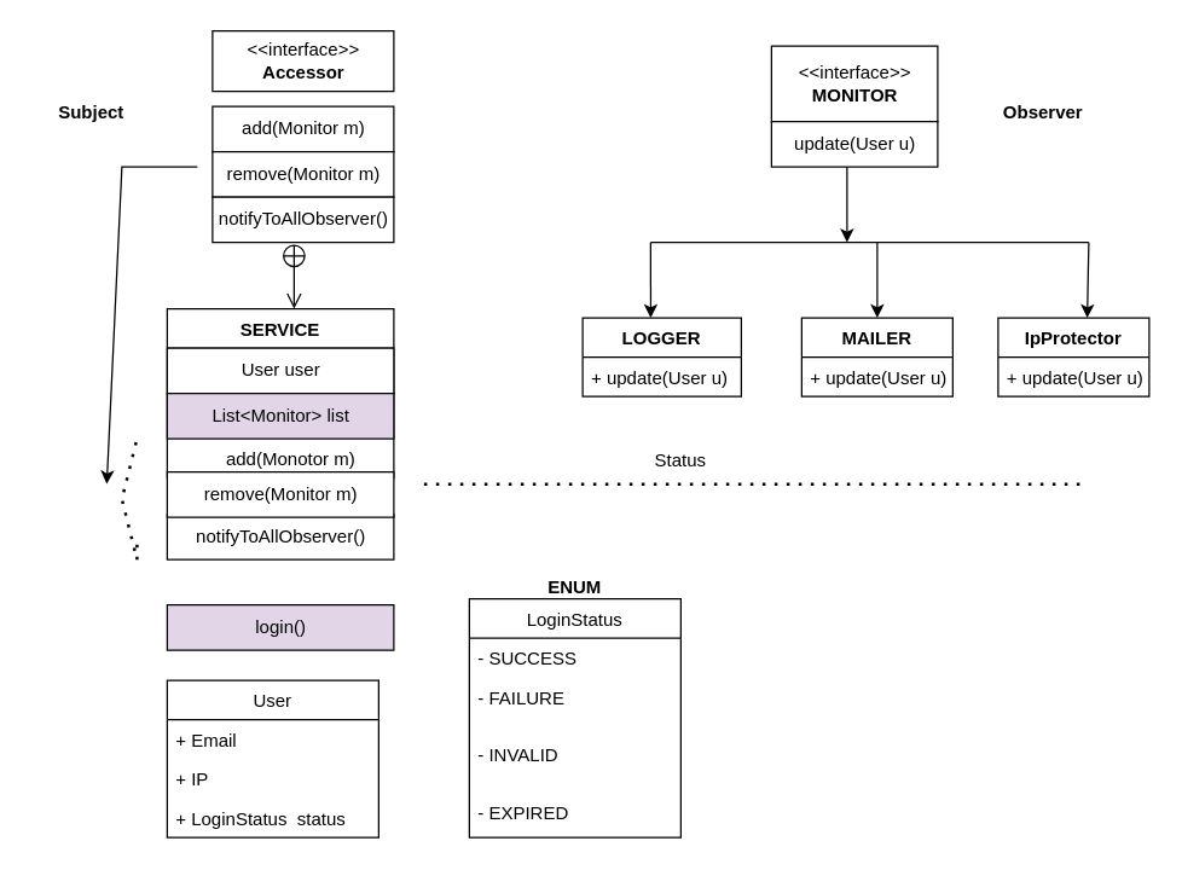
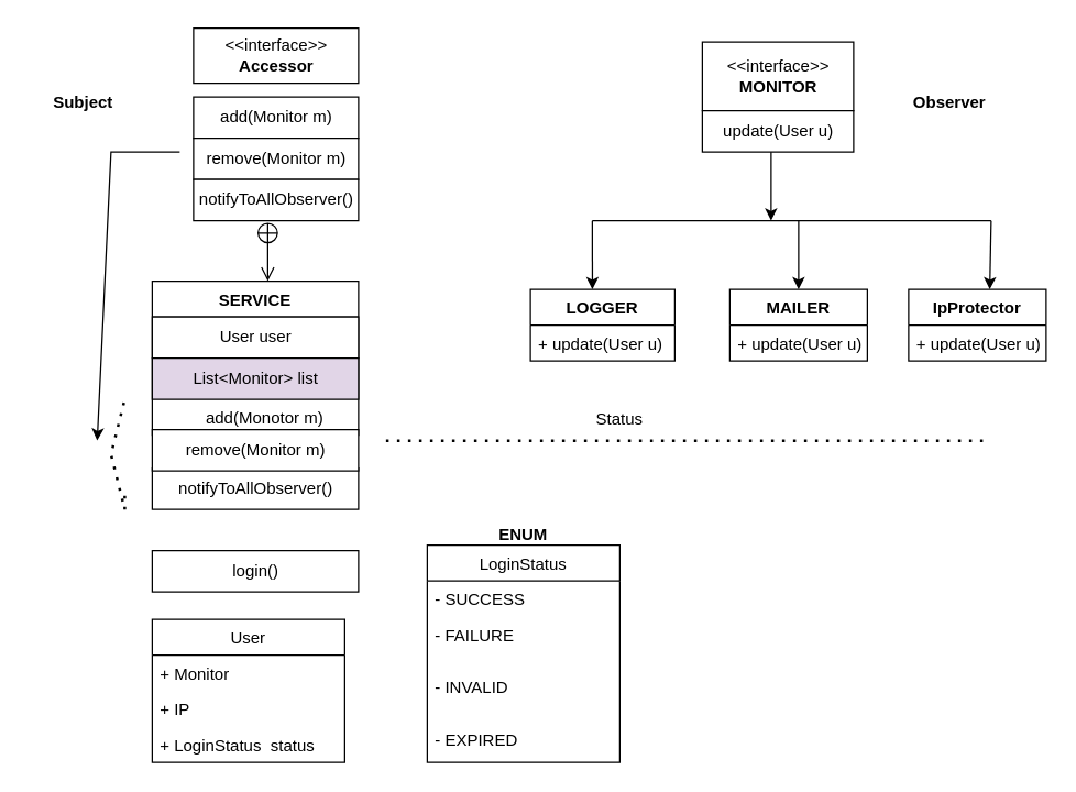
  <mxCell id="0" />
  <mxCell id="1" parent="0" />
  <mxCell id="2" value="&amp;lt;&amp;lt;interface&amp;gt;&amp;gt;&lt;br&gt;&lt;b&gt;Accessor&lt;/b&gt;" style="html=1;" vertex="1" parent="1"><mxGeometry x="140" y="20" width="120" height="40" as="geometry" /></mxCell>
  <mxCell id="3" value="&amp;lt;&amp;lt;interface&amp;gt;&amp;gt;&lt;br&gt;&lt;b&gt;MONITOR&lt;/b&gt;" style="html=1;" vertex="1" parent="1"><mxGeometry x="510" y="30" width="110" height="50" as="geometry" /></mxCell>
  <mxCell id="4" value="add(Monitor m)" style="html=1;" vertex="1" parent="1"><mxGeometry x="140" y="70" width="120" height="30" as="geometry" /></mxCell>
  <mxCell id="5" value="remove(Monitor m)" style="html=1;" vertex="1" parent="1"><mxGeometry x="140" y="100" width="120" height="30" as="geometry" /></mxCell>
  <mxCell id="6" value="notifyToAllObserver()" style="html=1;" vertex="1" parent="1"><mxGeometry x="140" y="130" width="120" height="30" as="geometry" /></mxCell>
  <mxCell id="7" value="update(User u)" style="html=1;" vertex="1" parent="1"><mxGeometry x="510" y="80" width="110" height="30" as="geometry" /></mxCell>
  <mxCell id="8" value="User" style="swimlane;fontStyle=0;childLayout=stackLayout;horizontal=1;startSize=26;fillColor=none;horizontalStack=0;resizeParent=1;resizeParentMax=0;resizeLast=0;collapsible=1;marginBottom=0;" vertex="1" parent="1"><mxGeometry x="110" y="450" width="140" height="104" as="geometry" /></mxCell>
- <mxCell id="9" value="+ Email" style="text;strokeColor=none;fillColor=none;align=left;verticalAlign=top;spacingLeft=4;spacingRight=4;overflow=hidden;rotatable=0;points=[[0,0.5],[1,0.5]];portConstraint=eastwest;" vertex="1" parent="8"><mxGeometry y="26" width="140" height="26" as="geometry" /></mxCell>
+ <mxCell id="9" value="+ Monitor" style="text;strokeColor=none;fillColor=none;align=left;verticalAlign=top;spacingLeft=4;spacingRight=4;overflow=hidden;rotatable=0;points=[[0,0.5],[1,0.5]];portConstraint=eastwest;" vertex="1" parent="8"><mxGeometry y="26" width="140" height="26" as="geometry" /></mxCell>
  <mxCell id="10" value="+ IP " style="text;strokeColor=none;fillColor=none;align=left;verticalAlign=top;spacingLeft=4;spacingRight=4;overflow=hidden;rotatable=0;points=[[0,0.5],[1,0.5]];portConstraint=eastwest;" vertex="1" parent="8"><mxGeometry y="52" width="140" height="26" as="geometry" /></mxCell>
  <mxCell id="11" value="+ LoginStatus  status" style="text;strokeColor=none;fillColor=none;align=left;verticalAlign=top;spacingLeft=4;spacingRight=4;overflow=hidden;rotatable=0;points=[[0,0.5],[1,0.5]];portConstraint=eastwest;" vertex="1" parent="8"><mxGeometry y="78" width="140" height="26" as="geometry" /></mxCell>
  <mxCell id="12" value="Observer" style="text;align=center;fontStyle=1;verticalAlign=middle;spacingLeft=3;spacingRight=3;strokeColor=none;rotatable=0;points=[[0,0.5],[1,0.5]];portConstraint=eastwest;" vertex="1" parent="1"><mxGeometry x="650" y="60" width="80" height="26" as="geometry" /></mxCell>
  <mxCell id="13" value="Subject" style="text;align=center;fontStyle=1;verticalAlign=middle;spacingLeft=3;spacingRight=3;strokeColor=none;rotatable=0;points=[[0,0.5],[1,0.5]];portConstraint=eastwest;" vertex="1" parent="1"><mxGeometry x="20" y="60" width="80" height="26" as="geometry" /></mxCell>
  <mxCell id="14" value="SERVICE" style="swimlane;fontStyle=1;childLayout=stackLayout;horizontal=1;startSize=26;fillColor=none;horizontalStack=0;resizeParent=1;resizeParentMax=0;resizeLast=0;collapsible=1;marginBottom=0;" vertex="1" parent="1"><mxGeometry x="110" y="204" width="150" height="112" as="geometry" /></mxCell>
  <mxCell id="15" value="User user" style="html=1;" vertex="1" parent="14"><mxGeometry y="26" width="150" height="30" as="geometry" /></mxCell>
  <mxCell id="16" value="List&amp;lt;Monitor&amp;gt; list" style="html=1;fillColor=#e1d5e7;" vertex="1" parent="14"><mxGeometry y="56" width="150" height="30" as="geometry" /></mxCell>
  <mxCell id="17" value="          add(Monotor m)" style="text;strokeColor=none;fillColor=none;align=left;verticalAlign=top;spacingLeft=4;spacingRight=4;overflow=hidden;rotatable=0;points=[[0,0.5],[1,0.5]];portConstraint=eastwest;" vertex="1" parent="14"><mxGeometry y="86" width="150" height="26" as="geometry" /></mxCell>
  <mxCell id="18" value="notifyToAllObserver()" style="html=1;" vertex="1" parent="1"><mxGeometry x="110" y="340" width="150" height="30" as="geometry" /></mxCell>
  <mxCell id="19" value="remove(Monitor m)" style="html=1;" vertex="1" parent="1"><mxGeometry x="110" y="312" width="150" height="30" as="geometry" /></mxCell>
  <mxCell id="20" value="LoginStatus" style="swimlane;fontStyle=0;childLayout=stackLayout;horizontal=1;startSize=26;fillColor=none;horizontalStack=0;resizeParent=1;resizeParentMax=0;resizeLast=0;collapsible=1;marginBottom=0;" vertex="1" parent="1"><mxGeometry x="310" y="396" width="140" height="158" as="geometry" /></mxCell>
  <mxCell id="21" value="- SUCCESS" style="text;strokeColor=none;fillColor=none;align=left;verticalAlign=top;spacingLeft=4;spacingRight=4;overflow=hidden;rotatable=0;points=[[0,0.5],[1,0.5]];portConstraint=eastwest;" vertex="1" parent="20"><mxGeometry y="26" width="140" height="26" as="geometry" /></mxCell>
  <mxCell id="22" value="- FAILURE" style="text;strokeColor=none;fillColor=none;align=left;verticalAlign=top;spacingLeft=4;spacingRight=4;overflow=hidden;rotatable=0;points=[[0,0.5],[1,0.5]];portConstraint=eastwest;" vertex="1" parent="20"><mxGeometry y="52" width="140" height="38" as="geometry" /></mxCell>
  <mxCell id="23" value="- INVALID" style="text;strokeColor=none;fillColor=none;align=left;verticalAlign=top;spacingLeft=4;spacingRight=4;overflow=hidden;rotatable=0;points=[[0,0.5],[1,0.5]];portConstraint=eastwest;" vertex="1" parent="20"><mxGeometry y="90" width="140" height="38" as="geometry" /></mxCell>
  <mxCell id="24" value="- EXPIRED" style="text;strokeColor=none;fillColor=none;align=left;verticalAlign=top;spacingLeft=4;spacingRight=4;overflow=hidden;rotatable=0;points=[[0,0.5],[1,0.5]];portConstraint=eastwest;" vertex="1" parent="20"><mxGeometry y="128" width="140" height="30" as="geometry" /></mxCell>
  <mxCell id="25" value="ENUM" style="text;align=center;fontStyle=1;verticalAlign=middle;spacingLeft=3;spacingRight=3;strokeColor=none;rotatable=0;points=[[0,0.5],[1,0.5]];portConstraint=eastwest;" vertex="1" parent="1"><mxGeometry x="340" y="380" width="80" height="16" as="geometry" /></mxCell>
  <mxCell id="26" value="" style="endArrow=open;startArrow=circlePlus;endFill=0;startFill=0;endSize=8;html=1;rounded=0;exitX=0.45;exitY=1.033;exitDx=0;exitDy=0;exitPerimeter=0;entryX=0.56;entryY=0;entryDx=0;entryDy=0;entryPerimeter=0;" edge="1" parent="1" source="6" target="14"><mxGeometry width="160" relative="1" as="geometry"><mxPoint x="340" y="350" as="sourcePoint" /><mxPoint x="500" y="350" as="targetPoint" /></mxGeometry></mxCell>
  <mxCell id="27" value="MAILER" style="swimlane;fontStyle=1;childLayout=stackLayout;horizontal=1;startSize=26;fillColor=none;horizontalStack=0;resizeParent=1;resizeParentMax=0;resizeLast=0;collapsible=1;marginBottom=0;" vertex="1" parent="1"><mxGeometry x="530" y="210" width="100" height="52" as="geometry" /></mxCell>
  <mxCell id="28" value="+ update(User u)" style="text;strokeColor=none;fillColor=none;align=left;verticalAlign=top;spacingLeft=4;spacingRight=4;overflow=hidden;rotatable=0;points=[[0,0.5],[1,0.5]];portConstraint=eastwest;" vertex="1" parent="27"><mxGeometry y="26" width="100" height="26" as="geometry" /></mxCell>
  <mxCell id="29" value="IpProtector" style="swimlane;fontStyle=1;childLayout=stackLayout;horizontal=1;startSize=26;fillColor=none;horizontalStack=0;resizeParent=1;resizeParentMax=0;resizeLast=0;collapsible=1;marginBottom=0;" vertex="1" parent="1"><mxGeometry x="660" y="210" width="100" height="52" as="geometry" /></mxCell>
  <mxCell id="30" value="+ update(User u)" style="text;strokeColor=none;fillColor=none;align=left;verticalAlign=top;spacingLeft=4;spacingRight=4;overflow=hidden;rotatable=0;points=[[0,0.5],[1,0.5]];portConstraint=eastwest;" vertex="1" parent="29"><mxGeometry y="26" width="100" height="26" as="geometry" /></mxCell>
  <mxCell id="31" value="LOGGER" style="swimlane;fontStyle=1;childLayout=stackLayout;horizontal=1;startSize=26;fillColor=none;horizontalStack=0;resizeParent=1;resizeParentMax=0;resizeLast=0;collapsible=1;marginBottom=0;" vertex="1" parent="1"><mxGeometry x="385" y="210" width="105" height="52" as="geometry" /></mxCell>
  <mxCell id="32" value="+ update(User u)" style="text;strokeColor=none;fillColor=none;align=left;verticalAlign=top;spacingLeft=4;spacingRight=4;overflow=hidden;rotatable=0;points=[[0,0.5],[1,0.5]];portConstraint=eastwest;" vertex="1" parent="31"><mxGeometry y="26" width="105" height="26" as="geometry" /></mxCell>
  <mxCell id="33" value="" style="endArrow=none;html=1;rounded=0;" edge="1" parent="1"><mxGeometry width="50" height="50" relative="1" as="geometry"><mxPoint x="430" y="160" as="sourcePoint" /><mxPoint x="720" y="160" as="targetPoint" /></mxGeometry></mxCell>
  <mxCell id="34" value="" style="endArrow=classic;html=1;rounded=0;entryX=0.429;entryY=0;entryDx=0;entryDy=0;entryPerimeter=0;" edge="1" parent="1" target="31"><mxGeometry width="50" height="50" relative="1" as="geometry"><mxPoint x="430" y="160" as="sourcePoint" /><mxPoint x="510" y="200" as="targetPoint" /></mxGeometry></mxCell>
  <mxCell id="35" value="" style="endArrow=classic;html=1;rounded=0;" edge="1" parent="1"><mxGeometry width="50" height="50" relative="1" as="geometry"><mxPoint x="560" y="110" as="sourcePoint" /><mxPoint x="560" y="160" as="targetPoint" /></mxGeometry></mxCell>
  <mxCell id="36" value="" style="endArrow=classic;html=1;rounded=0;entryX=0.59;entryY=0;entryDx=0;entryDy=0;entryPerimeter=0;" edge="1" parent="1" target="29"><mxGeometry width="50" height="50" relative="1" as="geometry"><mxPoint x="720" y="160" as="sourcePoint" /><mxPoint x="450" y="230" as="targetPoint" /></mxGeometry></mxCell>
  <mxCell id="37" value="" style="endArrow=classic;html=1;rounded=0;entryX=0.5;entryY=0;entryDx=0;entryDy=0;" edge="1" parent="1" target="27"><mxGeometry width="50" height="50" relative="1" as="geometry"><mxPoint x="580" y="160" as="sourcePoint" /><mxPoint x="460" y="240" as="targetPoint" /><Array as="points"><mxPoint x="580" y="190" /></Array></mxGeometry></mxCell>
  <mxCell id="38" value="" style="endArrow=none;dashed=1;html=1;dashPattern=1 3;strokeWidth=2;rounded=0;" edge="1" parent="1"><mxGeometry width="50" height="50" relative="1" as="geometry"><mxPoint x="280" y="320" as="sourcePoint" /><mxPoint x="720" y="320" as="targetPoint" /></mxGeometry></mxCell>
  <mxCell id="39" value="Status" style="text;html=1;strokeColor=none;fillColor=none;align=center;verticalAlign=middle;whiteSpace=wrap;rounded=0;" vertex="1" parent="1"><mxGeometry x="420" y="290" width="60" height="30" as="geometry" /></mxCell>
  <mxCell id="40" value="" style="endArrow=none;dashed=1;html=1;dashPattern=1 3;strokeWidth=2;rounded=0;" edge="1" parent="1"><mxGeometry width="50" height="50" relative="1" as="geometry"><mxPoint x="90" y="360" as="sourcePoint" /><mxPoint x="90" y="290" as="targetPoint" /><Array as="points"><mxPoint x="90" y="370" /><mxPoint x="80" y="330" /></Array></mxGeometry></mxCell>
  <mxCell id="41" value="" style="endArrow=classic;html=1;rounded=0;" edge="1" parent="1"><mxGeometry width="50" height="50" relative="1" as="geometry"><mxPoint x="130" y="110" as="sourcePoint" /><mxPoint x="70" y="320" as="targetPoint" /><Array as="points"><mxPoint x="80" y="110" /></Array></mxGeometry></mxCell>
- <mxCell id="42" value="login()" style="html=1;fillColor=#e1d5e7;" vertex="1" parent="1"><mxGeometry x="110" y="400" width="150" height="30" as="geometry" /></mxCell>
+ <mxCell id="42" value="login()" style="html=1;" vertex="1" parent="1"><mxGeometry x="110" y="400" width="150" height="30" as="geometry" /></mxCell>
